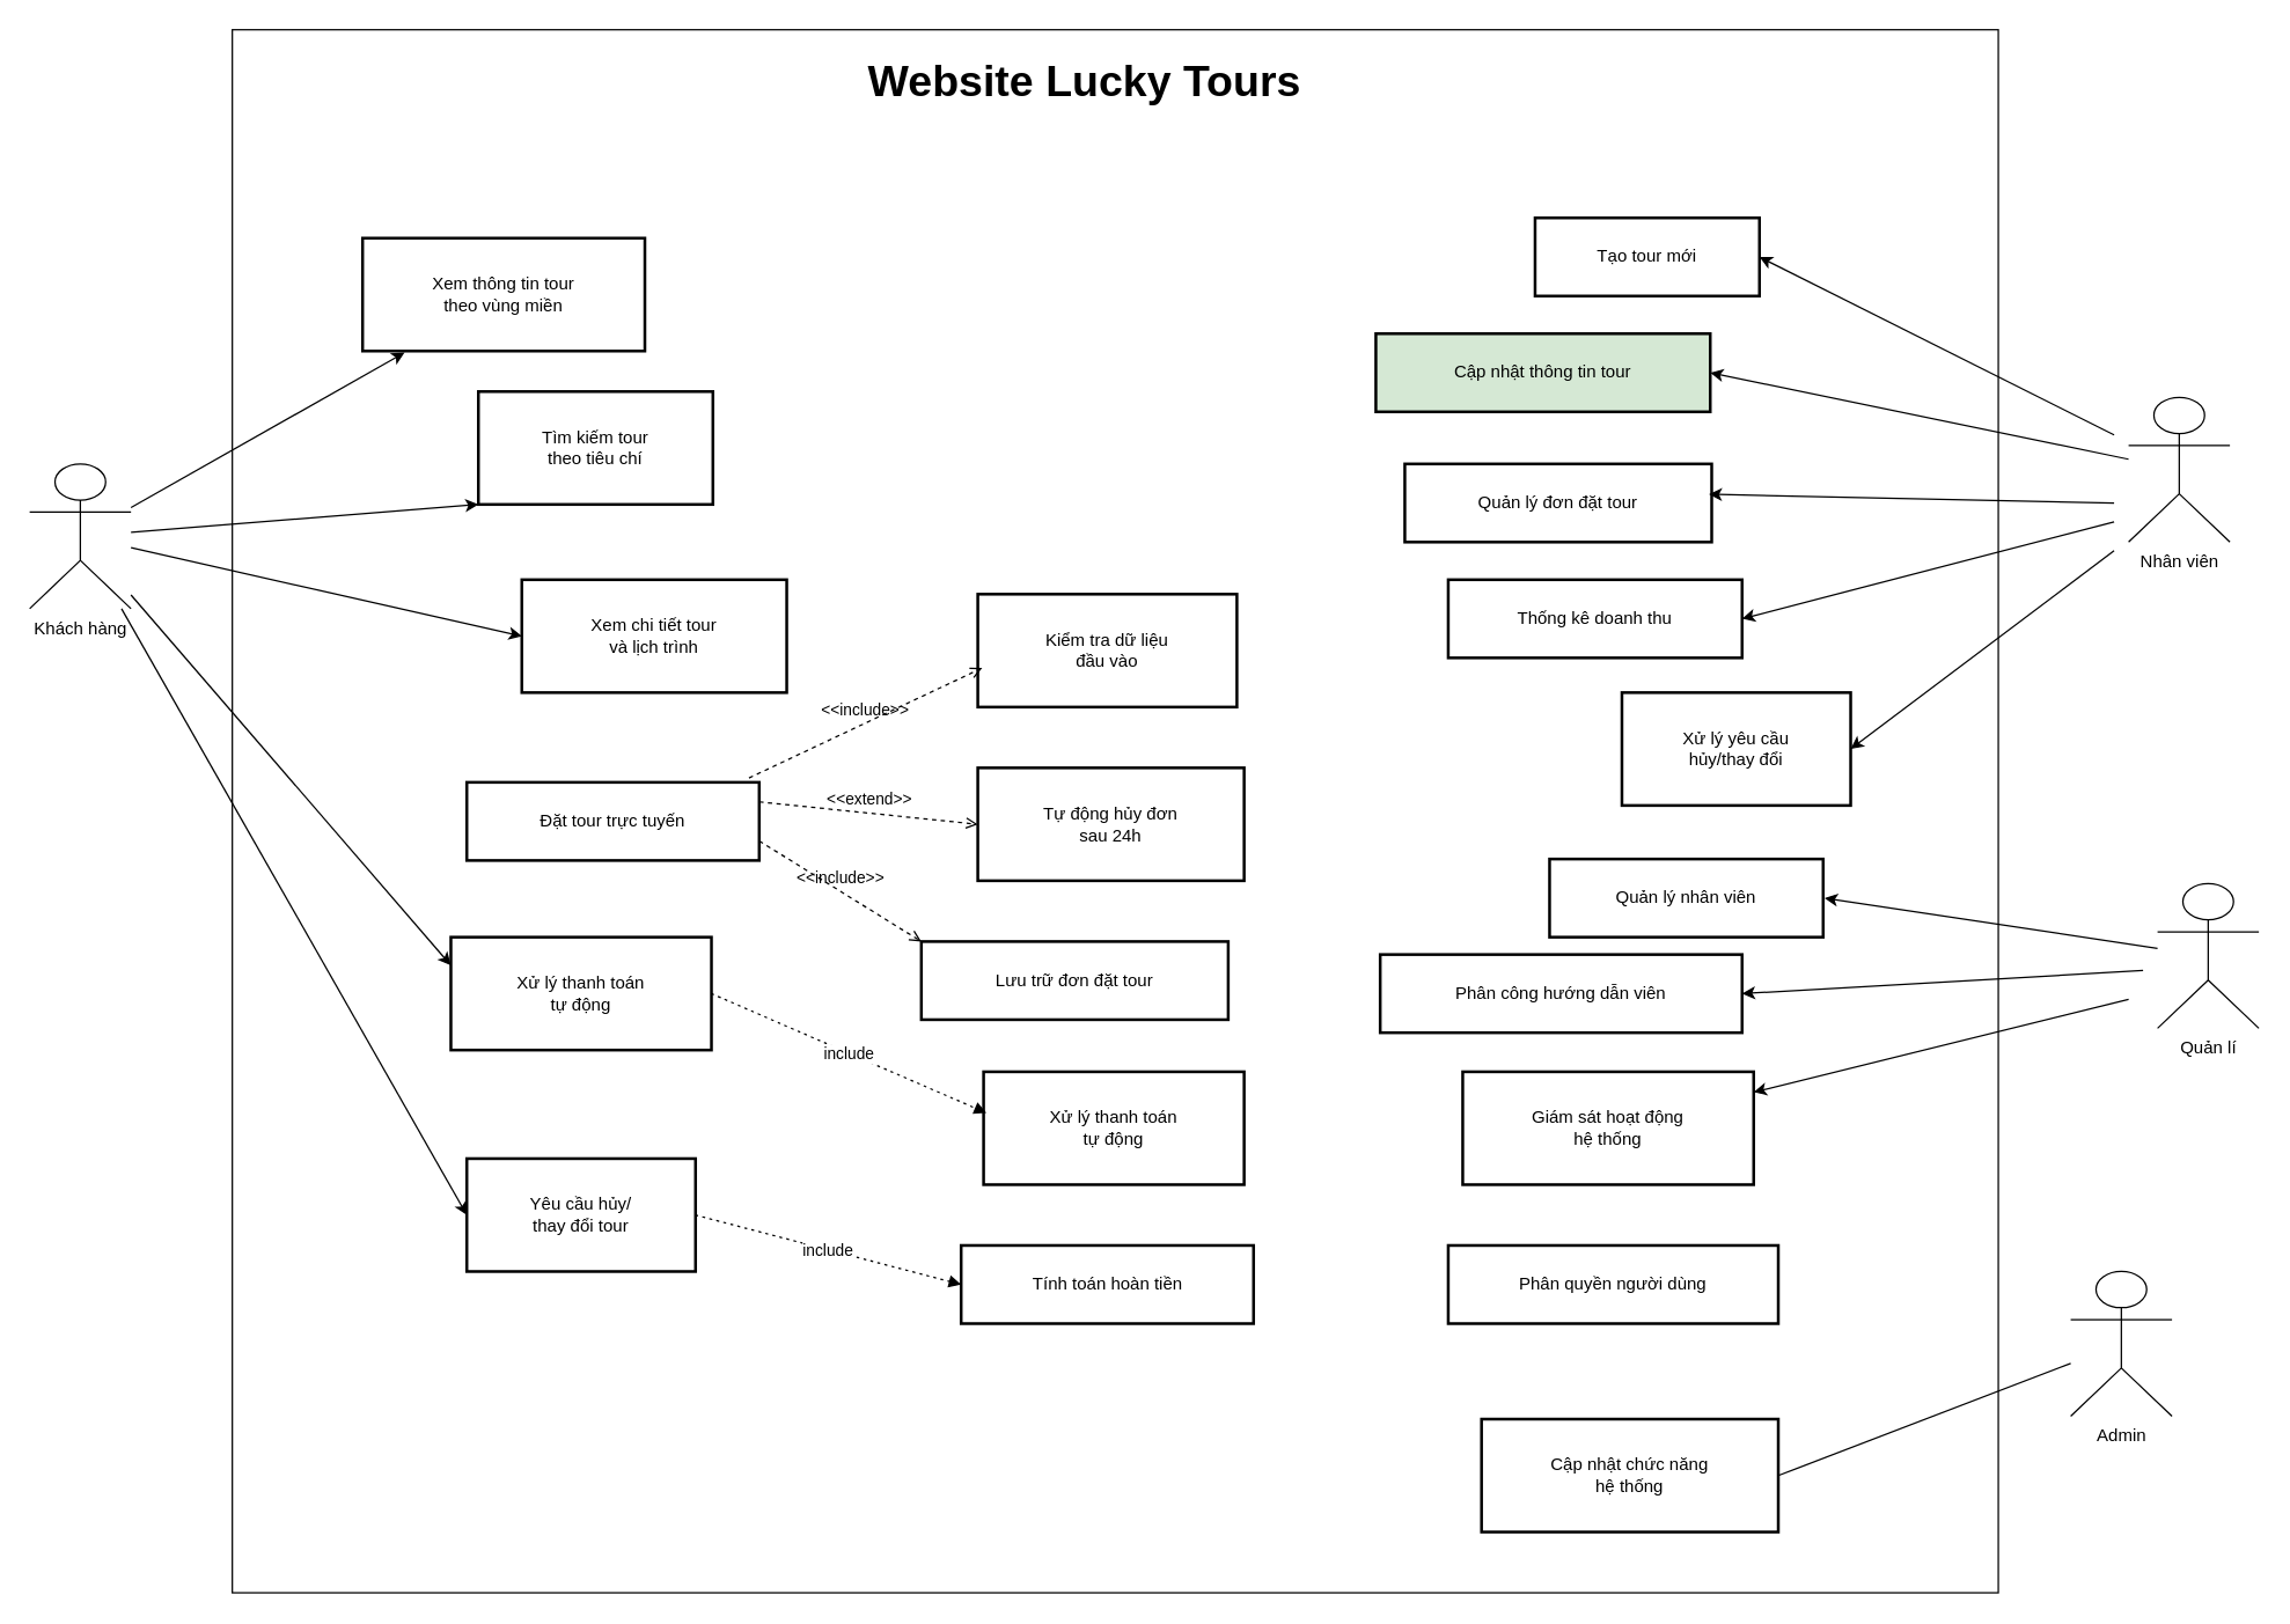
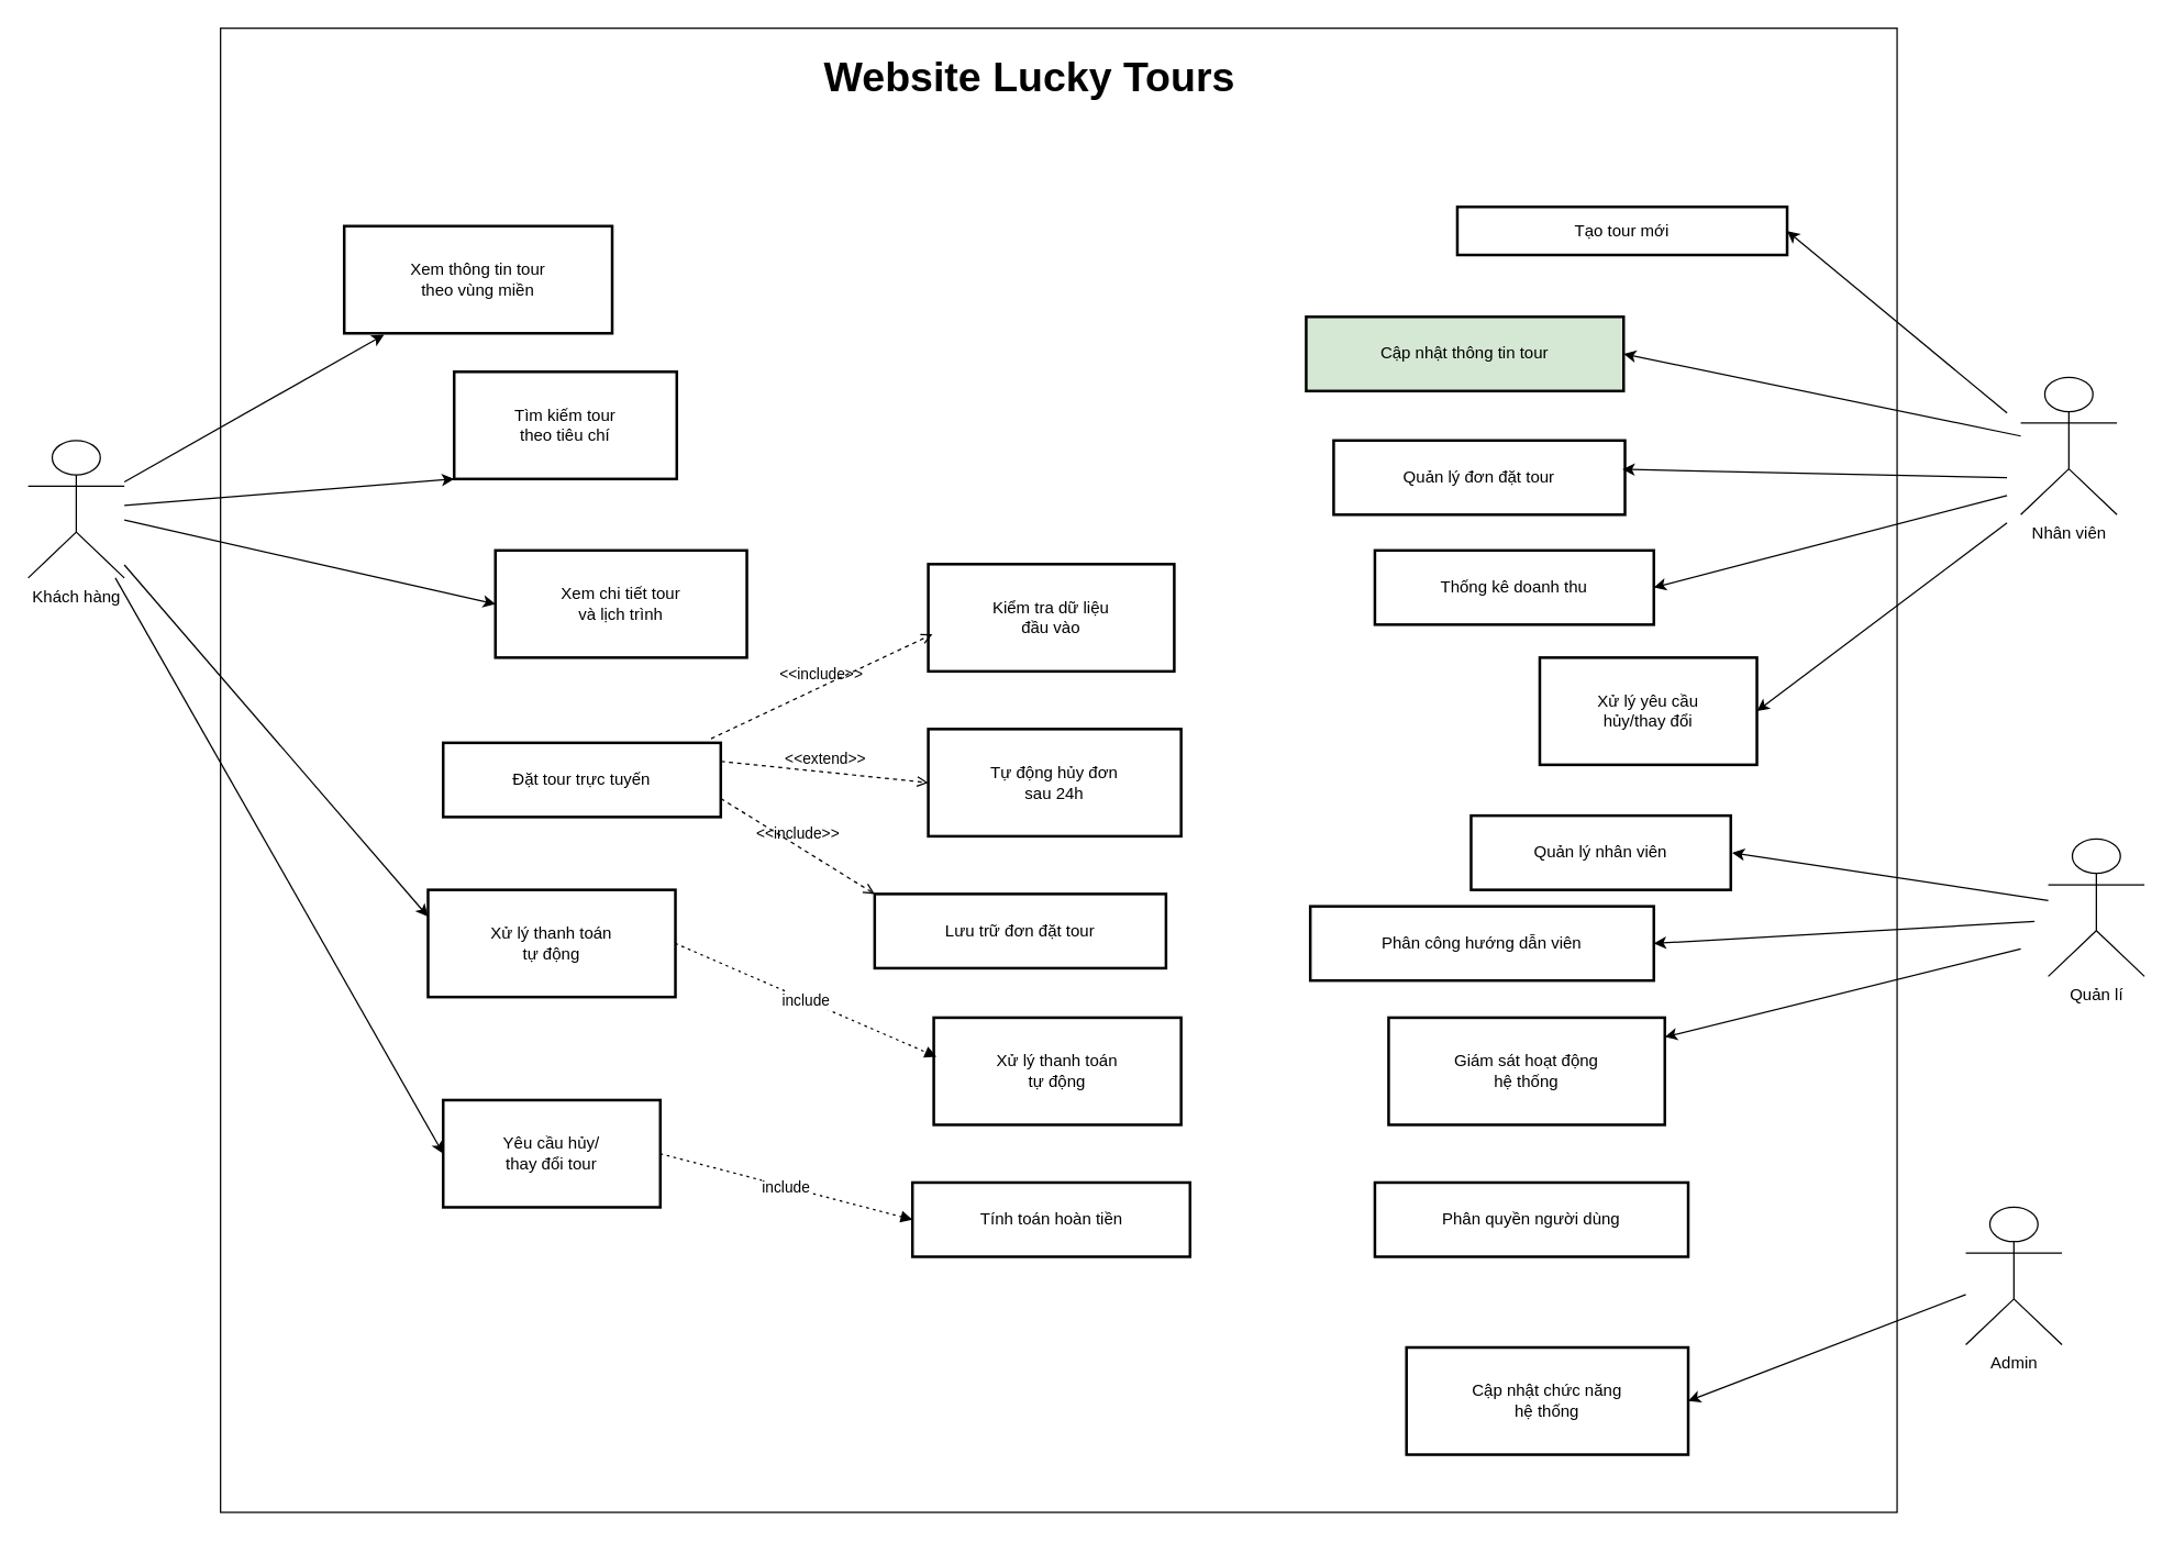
  <mxCell id="0" />
  <mxCell id="1" parent="0" />
  <mxCell id="2" value="" style="rounded=0;whiteSpace=wrap;html=1;" vertex="1" parent="1"><mxGeometry x="160" y="20" width="1220" height="1080" as="geometry" /></mxCell>
  <mxCell id="3" value="Khách hàng" style="shape=umlActor;verticalLabelPosition=bottom;verticalAlign=top;html=1;outlineConnect=0;" vertex="1" parent="1"><mxGeometry x="20" y="320" width="70" height="100" as="geometry" /></mxCell>
  <mxCell id="4" value="Xem thông tin tour&#10;theo vùng miền" style="whiteSpace=wrap;strokeWidth=2;" vertex="1" parent="1"><mxGeometry x="250" y="164" width="195" height="78" as="geometry" /></mxCell>
  <mxCell id="5" value="Tìm kiếm tour&#10;theo tiêu chí" style="whiteSpace=wrap;strokeWidth=2;" vertex="1" parent="1"><mxGeometry x="330" y="270" width="162" height="78" as="geometry" /></mxCell>
  <mxCell id="6" value="Xem chi tiết tour&#10;và lịch trình" style="whiteSpace=wrap;strokeWidth=2;" vertex="1" parent="1"><mxGeometry x="360" y="400" width="183" height="78" as="geometry" /></mxCell>
  <mxCell id="7" value="Đặt tour trực tuyến" style="whiteSpace=wrap;strokeWidth=2;" vertex="1" parent="1"><mxGeometry x="322" y="540" width="202" height="54" as="geometry" /></mxCell>
  <mxCell id="8" value="Kiểm tra dữ liệu&#10;đầu vào" style="whiteSpace=wrap;strokeWidth=2;" vertex="1" parent="1"><mxGeometry x="675" y="410" width="179" height="78" as="geometry" /></mxCell>
  <mxCell id="9" value="Lưu trữ đơn đặt tour" style="whiteSpace=wrap;strokeWidth=2;" vertex="1" parent="1"><mxGeometry x="636" y="650" width="212" height="54" as="geometry" /></mxCell>
  <mxCell id="10" value="Tự động hủy đơn&#10;sau 24h" style="whiteSpace=wrap;strokeWidth=2;" vertex="1" parent="1"><mxGeometry x="675" y="530" width="184" height="78" as="geometry" /></mxCell>
  <mxCell id="11" value="" style="endArrow=classic;html=1;rounded=0;entryX=0.149;entryY=1.013;entryDx=0;entryDy=0;entryPerimeter=0;" edge="1" parent="1" source="3" target="4"><mxGeometry width="50" height="50" relative="1" as="geometry"><mxPoint x="500" y="520" as="sourcePoint" /><mxPoint x="550" y="470" as="targetPoint" /></mxGeometry></mxCell>
  <mxCell id="12" value="" style="endArrow=classic;html=1;rounded=0;entryX=0;entryY=1;entryDx=0;entryDy=0;" edge="1" parent="1" source="3" target="5"><mxGeometry width="50" height="50" relative="1" as="geometry"><mxPoint x="360" y="450" as="sourcePoint" /><mxPoint x="419" y="370" as="targetPoint" /></mxGeometry></mxCell>
  <mxCell id="13" value="" style="endArrow=classic;html=1;rounded=0;entryX=0;entryY=0.5;entryDx=0;entryDy=0;" edge="1" parent="1" source="3" target="6"><mxGeometry width="50" height="50" relative="1" as="geometry"><mxPoint x="320" y="520" as="sourcePoint" /><mxPoint x="379" y="440" as="targetPoint" /></mxGeometry></mxCell>
  <mxCell id="14" value="&amp;lt;&amp;lt;include&amp;gt;&amp;gt;" style="html=1;verticalAlign=bottom;labelBackgroundColor=none;endArrow=open;endFill=0;dashed=1;rounded=0;entryX=0.017;entryY=0.654;entryDx=0;entryDy=0;entryPerimeter=0;exitX=0.965;exitY=-0.056;exitDx=0;exitDy=0;exitPerimeter=0;" edge="1" parent="1" source="7" target="8"><mxGeometry width="160" relative="1" as="geometry"><mxPoint x="440" y="490" as="sourcePoint" /><mxPoint x="600" y="490" as="targetPoint" /></mxGeometry></mxCell>
  <mxCell id="15" value="&amp;lt;&amp;lt;include&amp;gt;&amp;gt;" style="html=1;verticalAlign=bottom;labelBackgroundColor=none;endArrow=open;endFill=0;dashed=1;rounded=0;entryX=0;entryY=0;entryDx=0;entryDy=0;exitX=1;exitY=0.75;exitDx=0;exitDy=0;" edge="1" parent="1" source="7" target="9"><mxGeometry width="160" relative="1" as="geometry"><mxPoint x="530" y="696" as="sourcePoint" /><mxPoint x="696" y="640" as="targetPoint" /></mxGeometry></mxCell>
  <mxCell id="16" value="Yêu cầu hủy/&#10;thay đổi tour" style="whiteSpace=wrap;strokeWidth=2;" vertex="1" parent="1"><mxGeometry x="322" y="800" width="158" height="78" as="geometry" /></mxCell>
  <mxCell id="17" value="Xử lý thanh toán&#10;tự động" style="whiteSpace=wrap;strokeWidth=2;" vertex="1" parent="1"><mxGeometry x="679" y="740" width="180" height="78" as="geometry" /></mxCell>
  <mxCell id="18" value="Tính toán hoàn tiền" style="whiteSpace=wrap;strokeWidth=2;" vertex="1" parent="1"><mxGeometry x="663.5" y="860" width="202" height="54" as="geometry" /></mxCell>
  <mxCell id="19" value="include" style="curved=1;dashed=1;dashPattern=2 3;startArrow=none;endArrow=block;exitX=1;exitY=0.5;entryX=0.011;entryY=0.365;rounded=0;exitDx=0;exitDy=0;entryDx=0;entryDy=0;entryPerimeter=0;" edge="1" parent="1" target="17" source="21"><mxGeometry relative="1" as="geometry"><Array as="points" /><mxPoint x="650" y="993" as="sourcePoint" /></mxGeometry></mxCell>
  <mxCell id="20" value="include" style="curved=1;dashed=1;dashPattern=2 3;startArrow=none;endArrow=block;exitX=1;exitY=0.5;entryX=0;entryY=0.5;rounded=0;exitDx=0;exitDy=0;entryDx=0;entryDy=0;" edge="1" parent="1" source="16" target="18"><mxGeometry relative="1" as="geometry"><Array as="points" /></mxGeometry></mxCell>
  <mxCell id="21" value="Xử lý thanh toán&#10;tự động" style="whiteSpace=wrap;strokeWidth=2;" vertex="1" parent="1"><mxGeometry x="311" y="647" width="180" height="78" as="geometry" /></mxCell>
  <mxCell id="22" value="&amp;lt;&amp;lt;extend&amp;gt;&amp;gt;" style="html=1;verticalAlign=bottom;labelBackgroundColor=none;endArrow=open;endFill=0;dashed=1;rounded=0;entryX=0;entryY=0.5;entryDx=0;entryDy=0;exitX=1;exitY=0.25;exitDx=0;exitDy=0;" edge="1" parent="1" source="7" target="10"><mxGeometry width="160" relative="1" as="geometry"><mxPoint x="440" y="660" as="sourcePoint" /><mxPoint x="600" y="660" as="targetPoint" /></mxGeometry></mxCell>
  <mxCell id="23" value="" style="endArrow=classic;html=1;rounded=0;entryX=0;entryY=0.25;entryDx=0;entryDy=0;" edge="1" parent="1" source="3" target="21"><mxGeometry width="50" height="50" relative="1" as="geometry"><mxPoint x="200" y="550" as="sourcePoint" /><mxPoint x="302" y="677" as="targetPoint" /></mxGeometry></mxCell>
  <mxCell id="24" value="" style="endArrow=classic;html=1;rounded=0;entryX=0;entryY=0.5;entryDx=0;entryDy=0;" edge="1" parent="1" source="3" target="16"><mxGeometry width="50" height="50" relative="1" as="geometry"><mxPoint x="230" y="730" as="sourcePoint" /><mxPoint x="332" y="857" as="targetPoint" /></mxGeometry></mxCell>
- <mxCell id="25" value="Tạo tour mới" style="whiteSpace=wrap;strokeWidth=2;" vertex="1" parent="1"><mxGeometry x="1060" y="150" width="155" height="54" as="geometry" /></mxCell>
+ <mxCell id="25" value="Tạo tour mới" style="whiteSpace=wrap;strokeWidth=2;" vertex="1" parent="1"><mxGeometry x="1060" y="150" width="240" height="35" as="geometry" /></mxCell>
  <mxCell id="26" value="Cập nhật thông tin tour" style="whiteSpace=wrap;strokeWidth=2;fillColor=#d5e8d4;" vertex="1" parent="1"><mxGeometry x="950" y="230" width="231" height="54" as="geometry" /></mxCell>
  <mxCell id="27" value="Quản lý đơn đặt tour" style="whiteSpace=wrap;strokeWidth=2;" vertex="1" parent="1"><mxGeometry x="970" y="320" width="212" height="54" as="geometry" /></mxCell>
  <mxCell id="28" value="Thống kê doanh thu" style="whiteSpace=wrap;strokeWidth=2;" vertex="1" parent="1"><mxGeometry x="1000" y="400" width="203" height="54" as="geometry" /></mxCell>
  <mxCell id="29" value="Xử lý yêu cầu&#10;hủy/thay đổi" style="whiteSpace=wrap;strokeWidth=2;" vertex="1" parent="1"><mxGeometry x="1120" y="478" width="158" height="78" as="geometry" /></mxCell>
  <mxCell id="30" value="Nhân viên" style="shape=umlActor;verticalLabelPosition=bottom;verticalAlign=top;html=1;outlineConnect=0;" vertex="1" parent="1"><mxGeometry x="1470" y="274" width="70" height="100" as="geometry" /></mxCell>
  <mxCell id="31" value="" style="endArrow=classic;html=1;rounded=0;entryX=1;entryY=0.5;entryDx=0;entryDy=0;" edge="1" parent="1" target="25"><mxGeometry width="50" height="50" relative="1" as="geometry"><mxPoint x="1460" y="300" as="sourcePoint" /><mxPoint x="1376" y="260" as="targetPoint" /></mxGeometry></mxCell>
  <mxCell id="32" value="" style="endArrow=classic;html=1;rounded=0;entryX=1;entryY=0.5;entryDx=0;entryDy=0;" edge="1" parent="1" source="30" target="26"><mxGeometry width="50" height="50" relative="1" as="geometry"><mxPoint x="1505" y="413" as="sourcePoint" /><mxPoint x="1260" y="290" as="targetPoint" /></mxGeometry></mxCell>
  <mxCell id="33" value="" style="endArrow=classic;html=1;rounded=0;entryX=0.991;entryY=0.389;entryDx=0;entryDy=0;entryPerimeter=0;" edge="1" parent="1" target="27"><mxGeometry width="50" height="50" relative="1" as="geometry"><mxPoint x="1460" y="347" as="sourcePoint" /><mxPoint x="1370" y="410" as="targetPoint" /></mxGeometry></mxCell>
  <mxCell id="34" value="" style="endArrow=classic;html=1;rounded=0;entryX=1;entryY=0.5;entryDx=0;entryDy=0;" edge="1" parent="1" target="28"><mxGeometry width="50" height="50" relative="1" as="geometry"><mxPoint x="1460" y="360" as="sourcePoint" /><mxPoint x="1450" y="490" as="targetPoint" /></mxGeometry></mxCell>
  <mxCell id="35" value="" style="endArrow=classic;html=1;rounded=0;entryX=1;entryY=0.5;entryDx=0;entryDy=0;" edge="1" parent="1" target="29"><mxGeometry width="50" height="50" relative="1" as="geometry"><mxPoint x="1460" y="380" as="sourcePoint" /><mxPoint x="1300" y="540" as="targetPoint" /></mxGeometry></mxCell>
  <mxCell id="36" value="Quản lý nhân viên" style="whiteSpace=wrap;strokeWidth=2;" vertex="1" parent="1"><mxGeometry x="1070" y="593" width="189" height="54" as="geometry" /></mxCell>
  <mxCell id="37" value="Phân công hướng dẫn viên" style="whiteSpace=wrap;strokeWidth=2;" vertex="1" parent="1"><mxGeometry x="953" y="659" width="250" height="54" as="geometry" /></mxCell>
  <mxCell id="38" value="Giám sát hoạt động&#10;hệ thống" style="whiteSpace=wrap;strokeWidth=2;" vertex="1" parent="1"><mxGeometry x="1010" y="740" width="201" height="78" as="geometry" /></mxCell>
  <mxCell id="39" value="Quản lí" style="shape=umlActor;verticalLabelPosition=bottom;verticalAlign=top;html=1;outlineConnect=0;" vertex="1" parent="1"><mxGeometry x="1490" y="610" width="70" height="100" as="geometry" /></mxCell>
  <mxCell id="40" value="" style="endArrow=classic;html=1;rounded=0;" edge="1" parent="1" source="39"><mxGeometry width="50" height="50" relative="1" as="geometry"><mxPoint x="990" y="660" as="sourcePoint" /><mxPoint x="1260" y="620" as="targetPoint" /></mxGeometry></mxCell>
  <mxCell id="41" value="" style="endArrow=classic;html=1;rounded=0;entryX=1;entryY=0.5;entryDx=0;entryDy=0;" edge="1" parent="1" target="37"><mxGeometry width="50" height="50" relative="1" as="geometry"><mxPoint x="1480" y="670" as="sourcePoint" /><mxPoint x="1310" y="710" as="targetPoint" /></mxGeometry></mxCell>
  <mxCell id="42" value="" style="endArrow=classic;html=1;rounded=0;" edge="1" parent="1" target="38"><mxGeometry width="50" height="50" relative="1" as="geometry"><mxPoint x="1470" y="690" as="sourcePoint" /><mxPoint x="1400" y="740" as="targetPoint" /></mxGeometry></mxCell>
  <mxCell id="43" value="Phân quyền người dùng" style="whiteSpace=wrap;strokeWidth=2;" vertex="1" parent="1"><mxGeometry x="1000" y="860" width="228" height="54" as="geometry" /></mxCell>
  <mxCell id="44" value="Cập nhật chức năng&#10;hệ thống" style="whiteSpace=wrap;strokeWidth=2;" vertex="1" parent="1"><mxGeometry x="1023" y="980" width="205" height="78" as="geometry" /></mxCell>
  <mxCell id="45" value="Admin" style="shape=umlActor;verticalLabelPosition=bottom;verticalAlign=top;html=1;outlineConnect=0;" vertex="1" parent="1"><mxGeometry x="1430" y="878" width="70" height="100" as="geometry" /></mxCell>
- <mxCell id="46" value="" style="endArrow=none;html=1;rounded=0;entryX=1;entryY=0.5;entryDx=0;entryDy=0;" edge="1" parent="1" source="45" target="44"><mxGeometry width="50" height="50" relative="1" as="geometry"><mxPoint x="1572" y="975" as="sourcePoint" /><mxPoint x="1370" y="940" as="targetPoint" /></mxGeometry></mxCell>
+ <mxCell id="46" value="" style="endArrow=classic;html=1;rounded=0;entryX=1;entryY=0.5;entryDx=0;entryDy=0;" edge="1" parent="1" source="45" target="44"><mxGeometry width="50" height="50" relative="1" as="geometry"><mxPoint x="1572" y="975" as="sourcePoint" /><mxPoint x="1370" y="940" as="targetPoint" /></mxGeometry></mxCell>
  <mxCell id="47" value="Website Lucky Tours" style="text;html=1;align=center;verticalAlign=middle;whiteSpace=wrap;rounded=0;fontSize=30;fontStyle=1" vertex="1" parent="1"><mxGeometry x="524" y="40" width="450" height="30" as="geometry" /></mxCell>
